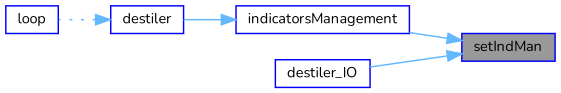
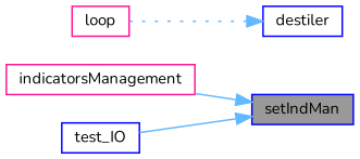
  digraph {
    fontname=Nunito
    rankdir=RL
    node [color=blue fillcolor=white fontname=Nunito fontsize=10 shape=box style=filled]
    edge [color=steelblue1 dir=back fontname=Nunito fontsize=10 labelfontname=Helvetica labelfontsize=10 style=solid]
    n1 [fillcolor=grey60 fontcolor=black height=0.2 label=setIndMan width=0.4]
-   n2 [height=0.2 label=indicatorsManagement width=0.4]
-   n3 [height=0.2 label=destiler_IO width=0.4]
+   n2 [color=deeppink height=0.2 label=indicatorsManagement width=0.4]
+   n3 [height=0.2 label=test_IO width=0.4]
    n4 [height=0.2 label=destiler width=0.4]
-   n5 [height=0.2 label=loop width=0.4]
+   n5 [color=deeppink height=0.2 label=loop width=0.4]
    n1 -> n2
    n1 -> n3
-   n2 -> n4
    n4 -> n5 [style=dotted]
  }
